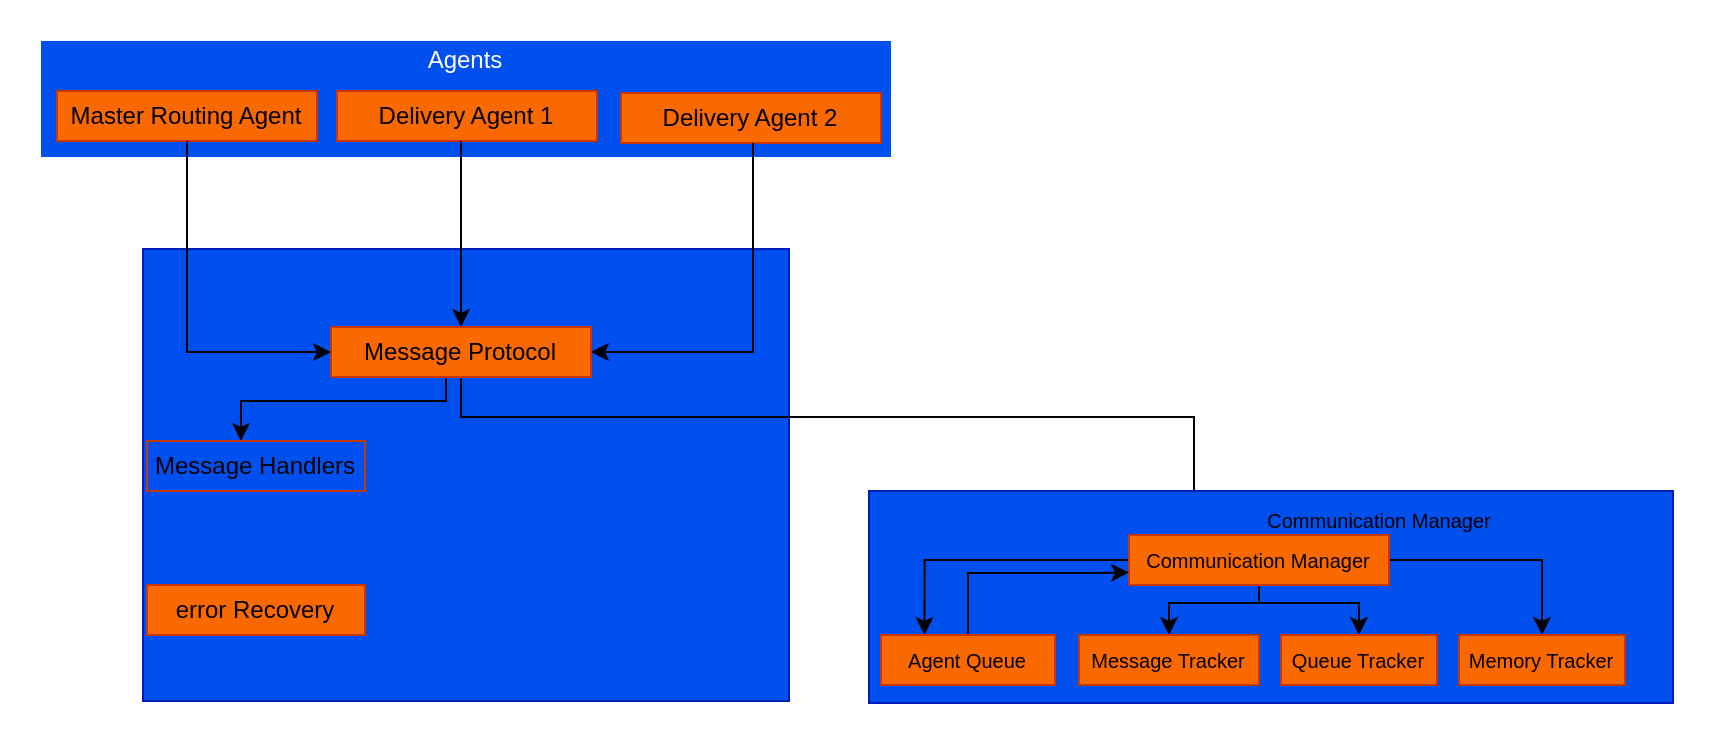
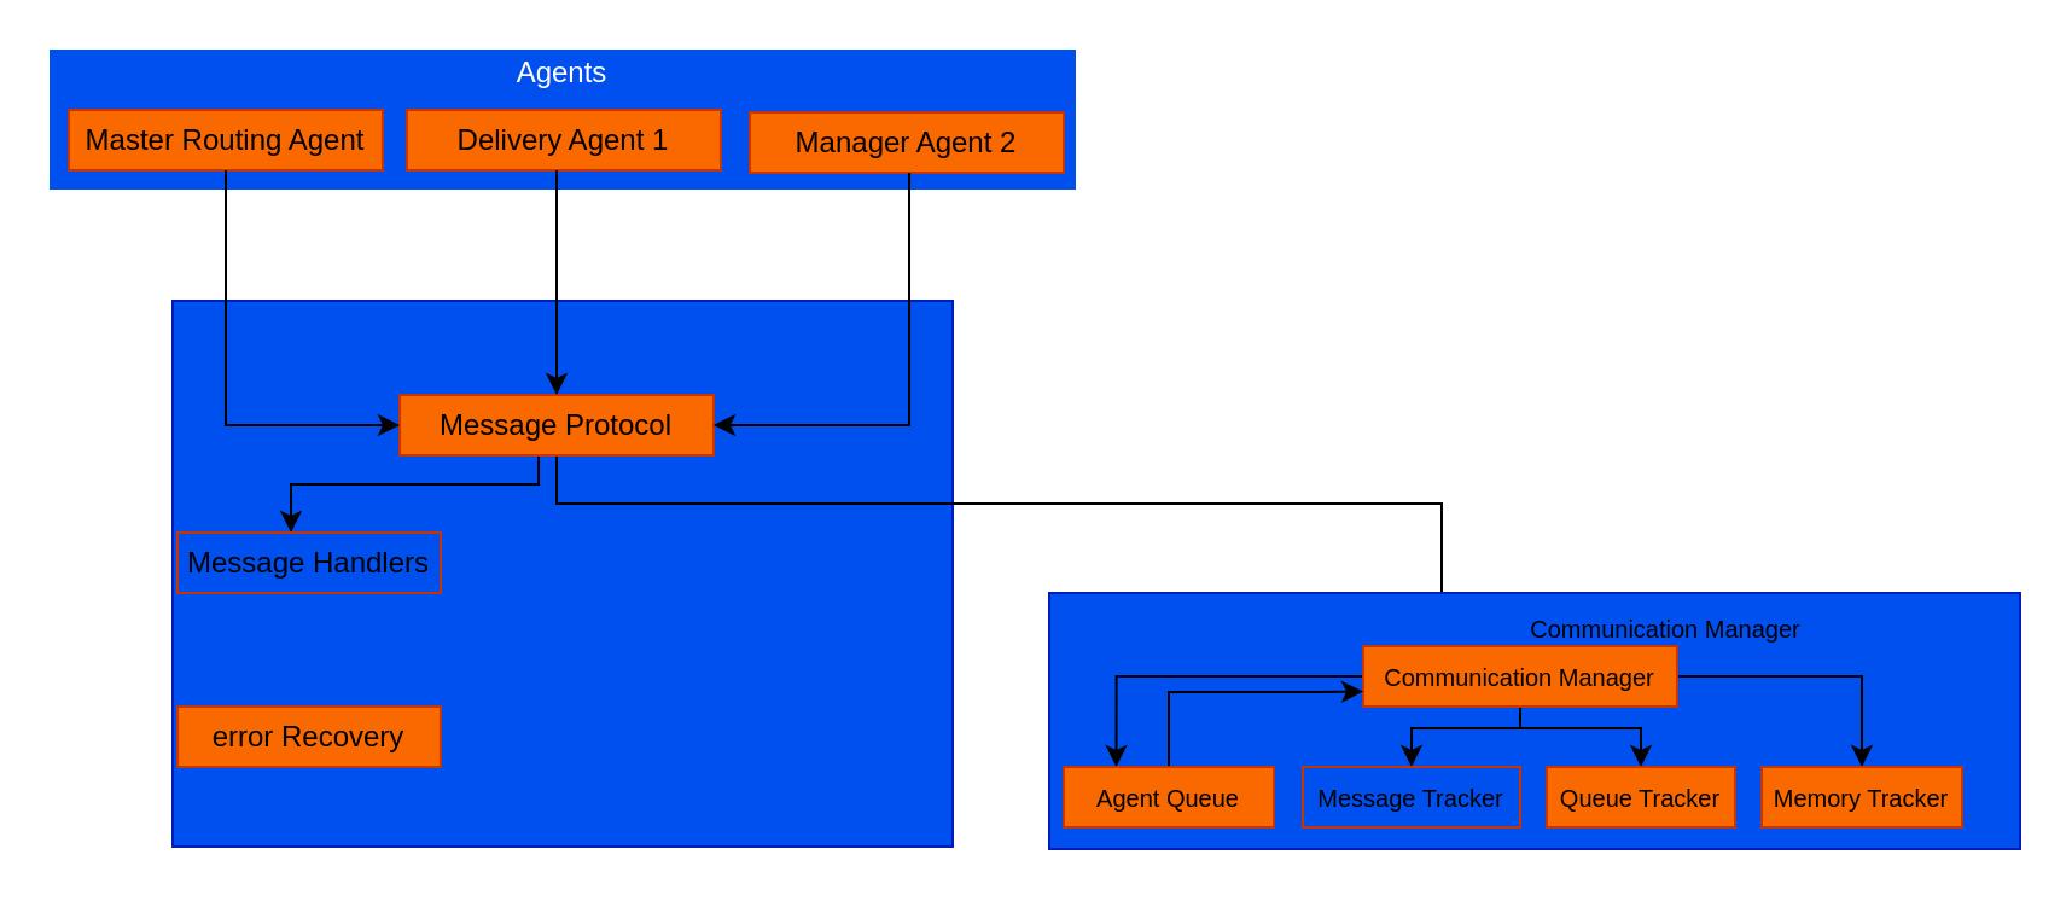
  <mxCell id="0" />
  <mxCell id="1" parent="0" />
  <mxCell id="2" value="Agents" style="rounded=0;whiteSpace=wrap;html=1;fillColor=#0050ef;fontColor=#ffffff;strokeColor=none;labelPosition=center;verticalLabelPosition=middle;align=center;verticalAlign=middle;spacingTop=-38;" vertex="1" parent="1"><mxGeometry x="20" y="20" width="425" height="58" as="geometry" /></mxCell>
  <mxCell id="3" value="Master Routing Agent" style="rounded=0;whiteSpace=wrap;html=1;fillColor=#fa6800;fontColor=#000000;strokeColor=#C73500;" vertex="1" parent="1"><mxGeometry x="28" y="45" width="130" height="25" as="geometry" /></mxCell>
  <mxCell id="4" value="Delivery Agent 1" style="rounded=0;whiteSpace=wrap;html=1;fillColor=#fa6800;fontColor=#000000;strokeColor=#C73500;" vertex="1" parent="1"><mxGeometry x="168" y="45" width="130" height="25" as="geometry" /></mxCell>
- <mxCell id="5" value="Delivery Agent 2" style="rounded=0;whiteSpace=wrap;html=1;fillColor=#fa6800;fontColor=#000000;strokeColor=#C73500;" vertex="1" parent="1"><mxGeometry x="310" y="46" width="130" height="25" as="geometry" /></mxCell>
+ <mxCell id="5" value="Manager Agent 2" style="rounded=0;whiteSpace=wrap;html=1;fillColor=#fa6800;fontColor=#000000;strokeColor=#C73500;" vertex="1" parent="1"><mxGeometry x="310" y="46" width="130" height="25" as="geometry" /></mxCell>
  <mxCell id="6" value="" style="rounded=0;whiteSpace=wrap;html=1;fillColor=#0050ef;fontColor=#ffffff;strokeColor=#001DBC;" vertex="1" parent="1"><mxGeometry x="71" y="124" width="323" height="226" as="geometry" /></mxCell>
  <mxCell id="7" style="edgeStyle=orthogonalEdgeStyle;rounded=0;orthogonalLoop=1;jettySize=auto;html=1;entryX=0.5;entryY=0;entryDx=0;entryDy=0;strokeColor=light-dark(#000000,#4D4D4D);" edge="1" parent="1"><mxGeometry relative="1" as="geometry"><mxPoint x="222.5" y="188" as="sourcePoint" /><mxPoint x="120" y="220" as="targetPoint" /><Array as="points"><mxPoint x="222.5" y="200" /><mxPoint x="120.5" y="200" /></Array></mxGeometry></mxCell>
  <mxCell id="8" style="edgeStyle=orthogonalEdgeStyle;rounded=0;orthogonalLoop=1;jettySize=auto;html=1;entryX=0.25;entryY=0;entryDx=0;entryDy=0;strokeColor=light-dark(#000000,#4D4D4D);" edge="1" parent="1" source="9" target="21"><mxGeometry relative="1" as="geometry"><Array as="points"><mxPoint x="230" y="208" /><mxPoint x="597" y="208" /></Array></mxGeometry></mxCell>
  <mxCell id="9" value="Message Protocol&lt;span style=&quot;color: rgba(0, 0, 0, 0); font-family: monospace; font-size: 0px; text-align: start; text-wrap-mode: nowrap;&quot;&gt;%3CmxGraphModel%3E%3Croot%3E%3CmxCell%20id%3D%220%22%2F%3E%3CmxCell%20id%3D%221%22%20parent%3D%220%22%2F%3E%3CmxCell%20id%3D%222%22%20value%3D%22Delivery%20Agent%201%22%20style%3D%22rounded%3D0%3BwhiteSpace%3Dwrap%3Bhtml%3D1%3BfillColor%3D%23fa6800%3BfontColor%3D%23000000%3BstrokeColor%3D%23C73500%3B%22%20vertex%3D%221%22%20parent%3D%221%22%3E%3CmxGeometry%20x%3D%22226%22%20y%3D%22151%22%20width%3D%22130%22%20height%3D%2225%22%20as%3D%22geometry%22%2F%3E%3C%2FmxCell%3E%3C%2Froot%3E%3C%2FmxGraphModel%3E&lt;/span&gt;" style="rounded=0;whiteSpace=wrap;html=1;fillColor=#fa6800;fontColor=#000000;strokeColor=#C73500;" vertex="1" parent="1"><mxGeometry x="165" y="163" width="130" height="25" as="geometry" /></mxCell>
  <mxCell id="10" value="Message Handlers" style="rounded=0;whiteSpace=wrap;html=1;fillColor=#0050ef;fontColor=#000000;strokeColor=#C73500;" vertex="1" parent="1"><mxGeometry x="73" y="220" width="109" height="25" as="geometry" /></mxCell>
  <mxCell id="11" value="error Recovery" style="rounded=0;whiteSpace=wrap;html=1;fillColor=#fa6800;fontColor=#000000;strokeColor=#C73500;" vertex="1" parent="1"><mxGeometry x="73" y="292" width="109" height="25" as="geometry" /></mxCell>
  <mxCell id="12" style="edgeStyle=orthogonalEdgeStyle;rounded=0;orthogonalLoop=1;jettySize=auto;html=1;entryX=0;entryY=0.5;entryDx=0;entryDy=0;strokeColor=light-dark(#000000,#4D4D4D);" edge="1" parent="1" source="3" target="9"><mxGeometry relative="1" as="geometry"><Array as="points"><mxPoint x="93" y="176" /></Array></mxGeometry></mxCell>
  <mxCell id="13" style="edgeStyle=orthogonalEdgeStyle;rounded=0;orthogonalLoop=1;jettySize=auto;html=1;strokeColor=light-dark(#000000,#4D4D4D);" edge="1" parent="1" source="4" target="9"><mxGeometry relative="1" as="geometry"><Array as="points"><mxPoint x="230" y="101" /><mxPoint x="230" y="101" /></Array></mxGeometry></mxCell>
  <mxCell id="14" style="edgeStyle=orthogonalEdgeStyle;rounded=0;orthogonalLoop=1;jettySize=auto;html=1;entryX=1;entryY=0.5;entryDx=0;entryDy=0;strokeColor=light-dark(#000000,#4D4D4D);" edge="1" parent="1" source="5" target="9"><mxGeometry relative="1" as="geometry"><Array as="points"><mxPoint x="376" y="176" /></Array></mxGeometry></mxCell>
  <mxCell id="15" value="" style="rounded=0;whiteSpace=wrap;html=1;fillColor=#0050ef;fontColor=#ffffff;strokeColor=#001DBC;" vertex="1" parent="1"><mxGeometry x="434" y="245" width="402" height="106" as="geometry" /></mxCell>
  <mxCell id="16" value="Communication Manager" style="text;html=1;align=center;verticalAlign=middle;whiteSpace=wrap;rounded=0;fontColor=light-dark(#000000,#000000);fontSize=10;" vertex="1" parent="1"><mxGeometry x="625.5" y="245" width="127" height="30" as="geometry" /></mxCell>
  <mxCell id="17" style="edgeStyle=orthogonalEdgeStyle;rounded=0;orthogonalLoop=1;jettySize=auto;html=1;entryX=0.25;entryY=0;entryDx=0;entryDy=0;fontColor=light-dark(#000000,#4D4D4D);strokeColor=light-dark(#000000,#4D4D4D);" edge="1" parent="1" source="21" target="23"><mxGeometry relative="1" as="geometry" /></mxCell>
  <mxCell id="18" style="edgeStyle=orthogonalEdgeStyle;rounded=0;orthogonalLoop=1;jettySize=auto;html=1;entryX=0.5;entryY=0;entryDx=0;entryDy=0;strokeColor=light-dark(#000000,#4D4D4D);" edge="1" parent="1" source="21" target="24"><mxGeometry relative="1" as="geometry"><Array as="points"><mxPoint x="629" y="301" /><mxPoint x="584" y="301" /></Array></mxGeometry></mxCell>
  <mxCell id="19" style="edgeStyle=orthogonalEdgeStyle;rounded=0;orthogonalLoop=1;jettySize=auto;html=1;entryX=0.5;entryY=0;entryDx=0;entryDy=0;strokeColor=light-dark(#000000,#4D4D4D);" edge="1" parent="1" source="21" target="25"><mxGeometry relative="1" as="geometry"><Array as="points"><mxPoint x="629" y="301" /><mxPoint x="679" y="301" /></Array></mxGeometry></mxCell>
  <mxCell id="20" style="edgeStyle=orthogonalEdgeStyle;rounded=0;orthogonalLoop=1;jettySize=auto;html=1;entryX=0.5;entryY=0;entryDx=0;entryDy=0;strokeColor=light-dark(#000000,#4D4D4D);" edge="1" parent="1" source="21" target="26"><mxGeometry relative="1" as="geometry" /></mxCell>
  <mxCell id="21" value="Communication Manager" style="rounded=0;whiteSpace=wrap;html=1;fillColor=#fa6800;fontColor=#000000;strokeColor=#C73500;fontSize=10;" vertex="1" parent="1"><mxGeometry x="564" y="267" width="130" height="25" as="geometry" /></mxCell>
  <mxCell id="22" style="edgeStyle=orthogonalEdgeStyle;rounded=0;orthogonalLoop=1;jettySize=auto;html=1;entryX=0;entryY=0.75;entryDx=0;entryDy=0;strokeColor=light-dark(#000000,#4D4D4D);" edge="1" parent="1" source="23" target="21"><mxGeometry relative="1" as="geometry"><Array as="points"><mxPoint x="484" y="286" /><mxPoint x="544" y="286" /></Array></mxGeometry></mxCell>
  <mxCell id="23" value="Agent Queue" style="rounded=0;whiteSpace=wrap;html=1;fillColor=#fa6800;fontColor=#000000;strokeColor=#C73500;fontSize=10;" vertex="1" parent="1"><mxGeometry x="440" y="317" width="87" height="25" as="geometry" /></mxCell>
- <mxCell id="24" value="Message Tracker" style="rounded=0;whiteSpace=wrap;html=1;fillColor=#fa6800;fontColor=#000000;strokeColor=#C73500;fontSize=10;" vertex="1" parent="1"><mxGeometry x="539" y="317" width="90" height="25" as="geometry" /></mxCell>
+ <mxCell id="24" value="Message Tracker" style="rounded=0;whiteSpace=wrap;html=1;fillColor=#0050ef;fontColor=#000000;strokeColor=#C73500;fontSize=10;" vertex="1" parent="1"><mxGeometry x="539" y="317" width="90" height="25" as="geometry" /></mxCell>
  <mxCell id="25" value="Queue Tracker&lt;span style=&quot;color: rgba(0, 0, 0, 0); font-family: monospace; font-size: 0px; text-align: start; text-wrap-mode: nowrap;&quot;&gt;%3CmxGraphModel%3E%3Croot%3E%3CmxCell%20id%3D%220%22%2F%3E%3CmxCell%20id%3D%221%22%20parent%3D%220%22%2F%3E%3CmxCell%20id%3D%222%22%20value%3D%22Message%20Tracker%22%20style%3D%22rounded%3D0%3BwhiteSpace%3Dwrap%3Bhtml%3D1%3BfillColor%3D%23fa6800%3BfontColor%3D%23000000%3BstrokeColor%3D%23C73500%3BfontSize%3D10%3B%22%20vertex%3D%221%22%20parent%3D%221%22%3E%3CmxGeometry%20x%3D%22645%22%20y%3D%22423%22%20width%3D%22130%22%20height%3D%2225%22%20as%3D%22geometry%22%2F%3E%3C%2FmxCell%3E%3C%2Froot%3E%3C%2FmxGraphModel%3E&lt;/span&gt;" style="rounded=0;whiteSpace=wrap;html=1;fillColor=#fa6800;fontColor=#000000;strokeColor=#C73500;fontSize=10;" vertex="1" parent="1"><mxGeometry x="640" y="317" width="78" height="25" as="geometry" /></mxCell>
  <mxCell id="26" value="Memory Tracker" style="rounded=0;whiteSpace=wrap;html=1;fillColor=#fa6800;fontColor=#000000;strokeColor=#C73500;fontSize=10;" vertex="1" parent="1"><mxGeometry x="729" y="317" width="83" height="25" as="geometry" /></mxCell>
